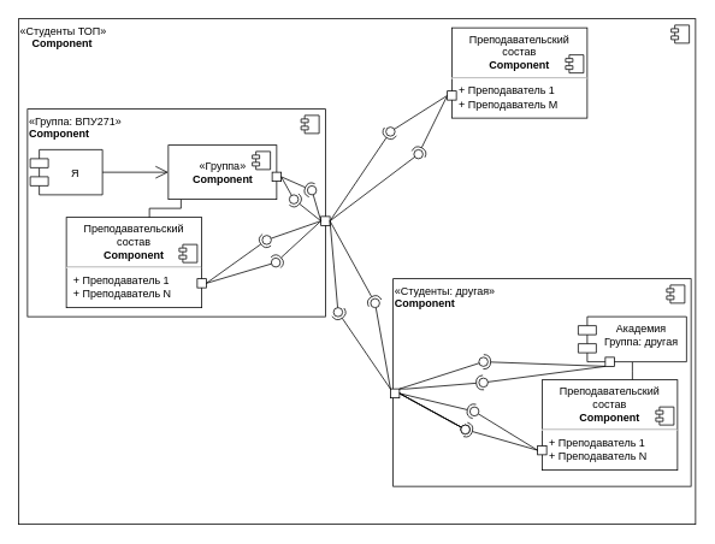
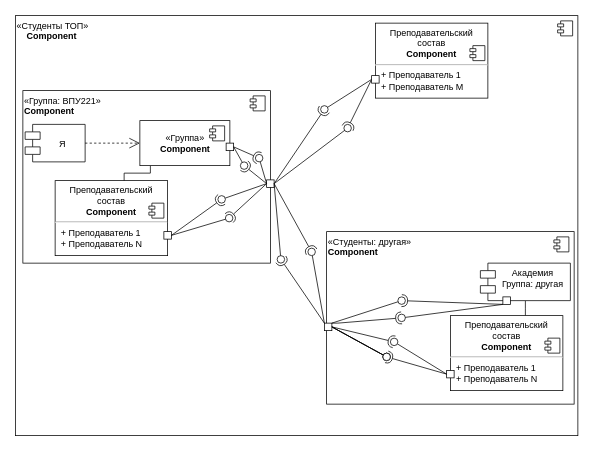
  <mxCell id="0" />
  <mxCell id="1" parent="0" />
  <mxCell id="2" value="«Студенты ТОП»&lt;br&gt;&lt;b&gt;&amp;nbsp; &amp;nbsp; Component&lt;/b&gt;" style="html=1;dropTarget=0;verticalAlign=top;align=left;" parent="1" vertex="1"><mxGeometry x="20" y="20" width="750" height="560" as="geometry" /></mxCell>
  <mxCell id="3" value="" style="shape=module;jettyWidth=8;jettyHeight=4;" parent="2" vertex="1"><mxGeometry x="1" width="20" height="20" relative="1" as="geometry"><mxPoint x="-27" y="7" as="offset" /></mxGeometry></mxCell>
- <mxCell id="4" value="«Группа: ВПУ271»&lt;br&gt;&lt;b&gt;Component&lt;/b&gt;" style="html=1;dropTarget=0;verticalAlign=top;align=left;" parent="1" vertex="1"><mxGeometry x="30" y="120" width="330" height="230" as="geometry" /></mxCell>
+ <mxCell id="4" value="«Группа: ВПУ221»&lt;br&gt;&lt;b&gt;Component&lt;/b&gt;" style="html=1;dropTarget=0;verticalAlign=top;align=left;" parent="1" vertex="1"><mxGeometry x="30" y="120" width="330" height="230" as="geometry" /></mxCell>
  <mxCell id="5" value="" style="shape=module;jettyWidth=8;jettyHeight=4;" parent="4" vertex="1"><mxGeometry x="1" width="20" height="20" relative="1" as="geometry"><mxPoint x="-27" y="7" as="offset" /></mxGeometry></mxCell>
  <mxCell id="6" value="Я" style="shape=module;align=center;spacingLeft=20;align=center;verticalAlign=middle;" parent="1" vertex="1"><mxGeometry x="33" y="165" width="80" height="50" as="geometry" /></mxCell>
  <mxCell id="7" value="«Студенты: другая»&lt;br&gt;&lt;b&gt;Component&lt;/b&gt;" style="html=1;dropTarget=0;verticalAlign=top;align=left;" parent="1" vertex="1"><mxGeometry x="435" y="308" width="330" height="230" as="geometry" /></mxCell>
  <mxCell id="8" value="" style="shape=module;jettyWidth=8;jettyHeight=4;" parent="7" vertex="1"><mxGeometry x="1" width="20" height="20" relative="1" as="geometry"><mxPoint x="-27" y="7" as="offset" /></mxGeometry></mxCell>
  <mxCell id="9" value="&lt;p style=&quot;margin:0px;margin-top:6px;text-align:center;&quot;&gt;Преподавательский &lt;br&gt;состав&lt;br&gt;&lt;b style=&quot;background-color: initial;&quot;&gt;Component&lt;/b&gt;&lt;/p&gt;&lt;hr&gt;&lt;p style=&quot;margin:0px;margin-left:8px;&quot;&gt;+ Преподаватель 1&amp;nbsp;&lt;br&gt;+ Преподаватель N&lt;/p&gt;" style="align=left;overflow=fill;html=1;dropTarget=0;" parent="1" vertex="1"><mxGeometry x="73" y="240" width="150" height="100" as="geometry" /></mxCell>
  <mxCell id="10" value="" style="shape=component;jettyWidth=8;jettyHeight=4;" parent="9" vertex="1"><mxGeometry x="1" width="20" height="20" relative="1" as="geometry"><mxPoint x="-25" y="30" as="offset" /></mxGeometry></mxCell>
  <mxCell id="11" style="edgeStyle=orthogonalEdgeStyle;rounded=0;orthogonalLoop=1;jettySize=auto;html=1;endArrow=none;endFill=0;" parent="1" source="12" target="13" edge="1"><mxGeometry relative="1" as="geometry"><Array as="points"><mxPoint x="700" y="410" /><mxPoint x="700" y="410" /></Array></mxGeometry></mxCell>
  <mxCell id="12" value="Академия&#10;Группа: другая" style="shape=module;align=left;spacingLeft=20;align=center;verticalAlign=top;" parent="1" vertex="1"><mxGeometry x="640" y="350" width="120" height="50" as="geometry" /></mxCell>
  <mxCell id="13" value="&lt;p style=&quot;margin:0px;margin-top:6px;text-align:center;&quot;&gt;Преподавательский&lt;br style=&quot;border-color: var(--border-color);&quot;&gt;состав&lt;br style=&quot;border-color: var(--border-color);&quot;&gt;&lt;b style=&quot;border-color: var(--border-color); background-color: initial;&quot;&gt;Component&lt;/b&gt;&lt;br&gt;&lt;/p&gt;&lt;hr&gt;&lt;p style=&quot;margin:0px;margin-left:8px;&quot;&gt;+ Преподаватель 1&amp;nbsp;&lt;br&gt;+ Преподаватель N&lt;/p&gt;" style="align=left;overflow=fill;html=1;dropTarget=0;" parent="1" vertex="1"><mxGeometry x="600" y="420" width="150" height="100" as="geometry" /></mxCell>
  <mxCell id="14" value="" style="shape=component;jettyWidth=8;jettyHeight=4;" parent="13" vertex="1"><mxGeometry x="1" width="20" height="20" relative="1" as="geometry"><mxPoint x="-24" y="30" as="offset" /></mxGeometry></mxCell>
  <mxCell id="15" value="" style="rounded=0;whiteSpace=wrap;html=1;" parent="1" vertex="1"><mxGeometry x="432" y="430" width="10" height="10" as="geometry" /></mxCell>
  <mxCell id="16" value="" style="rounded=0;whiteSpace=wrap;html=1;" parent="1" vertex="1"><mxGeometry x="595" y="493" width="10" height="10" as="geometry" /></mxCell>
  <mxCell id="17" value="" style="rounded=0;whiteSpace=wrap;html=1;" parent="1" vertex="1"><mxGeometry x="218" y="308" width="10" height="10" as="geometry" /></mxCell>
  <mxCell id="18" value="" style="rounded=0;whiteSpace=wrap;html=1;" parent="1" vertex="1"><mxGeometry x="355" y="239" width="10" height="10" as="geometry" /></mxCell>
  <mxCell id="19" value="&lt;p style=&quot;margin:0px;margin-top:6px;text-align:center;&quot;&gt;Преподавательский&lt;br style=&quot;border-color: var(--border-color);&quot;&gt;состав&lt;br style=&quot;border-color: var(--border-color);&quot;&gt;&lt;b style=&quot;border-color: var(--border-color); background-color: initial;&quot;&gt;Component&lt;/b&gt;&lt;br&gt;&lt;/p&gt;&lt;hr&gt;&lt;p style=&quot;margin:0px;margin-left:8px;&quot;&gt;+ Преподаватель 1&amp;nbsp;&lt;br&gt;+ Преподаватель M&lt;/p&gt;" style="align=left;overflow=fill;html=1;dropTarget=0;" parent="1" vertex="1"><mxGeometry x="500" y="30" width="150" height="100" as="geometry" /></mxCell>
  <mxCell id="20" value="" style="shape=component;jettyWidth=8;jettyHeight=4;" parent="19" vertex="1"><mxGeometry x="1" width="20" height="20" relative="1" as="geometry"><mxPoint x="-24" y="30" as="offset" /></mxGeometry></mxCell>
  <mxCell id="21" value="" style="rounded=0;orthogonalLoop=1;jettySize=auto;html=1;endArrow=none;endFill=0;sketch=0;sourcePerimeterSpacing=0;targetPerimeterSpacing=0;exitX=0;exitY=0.5;exitDx=0;exitDy=0;" parent="1" source="16" target="23" edge="1"><mxGeometry relative="1" as="geometry"><mxPoint x="500" y="488" as="sourcePoint" /></mxGeometry></mxCell>
  <mxCell id="22" value="" style="rounded=0;orthogonalLoop=1;jettySize=auto;html=1;endArrow=halfCircle;endFill=0;entryX=0.5;entryY=0.5;endSize=6;strokeWidth=1;sketch=0;exitX=1;exitY=0.5;exitDx=0;exitDy=0;" parent="1" source="15" target="23" edge="1"><mxGeometry relative="1" as="geometry"><mxPoint x="540" y="488" as="sourcePoint" /></mxGeometry></mxCell>
  <mxCell id="23" value="" style="ellipse;whiteSpace=wrap;html=1;align=center;aspect=fixed;resizable=0;points=[];outlineConnect=0;sketch=0;" parent="1" vertex="1"><mxGeometry x="520" y="450" width="10" height="10" as="geometry" /></mxCell>
  <mxCell id="24" value="" style="rounded=0;orthogonalLoop=1;jettySize=auto;html=1;endArrow=none;endFill=0;sketch=0;sourcePerimeterSpacing=0;targetPerimeterSpacing=0;exitX=1;exitY=0.5;exitDx=0;exitDy=0;" parent="1" source="15" target="26" edge="1"><mxGeometry relative="1" as="geometry"><mxPoint x="490" y="488" as="sourcePoint" /></mxGeometry></mxCell>
  <mxCell id="25" value="" style="rounded=0;orthogonalLoop=1;jettySize=auto;html=1;endArrow=halfCircle;endFill=0;entryX=0.5;entryY=0.5;endSize=6;strokeWidth=1;sketch=0;exitX=0;exitY=0.5;exitDx=0;exitDy=0;" parent="1" source="16" target="26" edge="1"><mxGeometry relative="1" as="geometry"><mxPoint x="530" y="488" as="sourcePoint" /></mxGeometry></mxCell>
  <mxCell id="26" value="" style="ellipse;whiteSpace=wrap;html=1;align=center;aspect=fixed;resizable=0;points=[];outlineConnect=0;sketch=0;" parent="1" vertex="1"><mxGeometry x="510" y="470" width="10" height="10" as="geometry" /></mxCell>
  <mxCell id="27" value="" style="ellipse;whiteSpace=wrap;html=1;align=center;aspect=fixed;resizable=0;points=[];outlineConnect=0;sketch=0;" parent="1" vertex="1"><mxGeometry x="510" y="470" width="10" height="10" as="geometry" /></mxCell>
  <mxCell id="28" value="" style="rounded=0;orthogonalLoop=1;jettySize=auto;html=1;endArrow=none;endFill=0;sketch=0;sourcePerimeterSpacing=0;targetPerimeterSpacing=0;exitX=1;exitY=0.5;exitDx=0;exitDy=0;" parent="1" target="27" edge="1"><mxGeometry relative="1" as="geometry"><mxPoint x="442" y="435" as="sourcePoint" /></mxGeometry></mxCell>
  <mxCell id="29" value="" style="ellipse;whiteSpace=wrap;html=1;align=center;aspect=fixed;resizable=0;points=[];outlineConnect=0;sketch=0;" parent="1" vertex="1"><mxGeometry x="510" y="470" width="10" height="10" as="geometry" /></mxCell>
  <mxCell id="30" value="" style="rounded=0;orthogonalLoop=1;jettySize=auto;html=1;endArrow=none;endFill=0;sketch=0;sourcePerimeterSpacing=0;targetPerimeterSpacing=0;exitX=1;exitY=0.5;exitDx=0;exitDy=0;" parent="1" target="29" edge="1"><mxGeometry relative="1" as="geometry"><mxPoint x="442" y="435" as="sourcePoint" /></mxGeometry></mxCell>
  <mxCell id="31" value="" style="rounded=0;orthogonalLoop=1;jettySize=auto;html=1;endArrow=none;endFill=0;sketch=0;sourcePerimeterSpacing=0;targetPerimeterSpacing=0;exitX=0;exitY=0;exitDx=0;exitDy=0;" parent="1" source="15" target="33" edge="1"><mxGeometry relative="1" as="geometry"><mxPoint x="430" y="430" as="sourcePoint" /></mxGeometry></mxCell>
  <mxCell id="32" value="" style="rounded=0;orthogonalLoop=1;jettySize=auto;html=1;endArrow=halfCircle;endFill=0;entryX=0.5;entryY=0.5;endSize=6;strokeWidth=1;sketch=0;exitX=1;exitY=0.5;exitDx=0;exitDy=0;" parent="1" source="18" target="33" edge="1"><mxGeometry relative="1" as="geometry"><mxPoint x="377" y="268.5" as="sourcePoint" /></mxGeometry></mxCell>
  <mxCell id="33" value="" style="ellipse;whiteSpace=wrap;html=1;align=center;aspect=fixed;resizable=0;points=[];outlineConnect=0;sketch=0;" parent="1" vertex="1"><mxGeometry x="410" y="330" width="10" height="10" as="geometry" /></mxCell>
  <mxCell id="34" value="" style="rounded=0;orthogonalLoop=1;jettySize=auto;html=1;endArrow=halfCircle;endFill=0;endSize=6;strokeWidth=1;sketch=0;exitX=0;exitY=0;exitDx=0;exitDy=0;" parent="1" source="15" edge="1"><mxGeometry relative="1" as="geometry"><mxPoint x="436" y="430" as="sourcePoint" /><mxPoint x="374" y="345" as="targetPoint" /></mxGeometry></mxCell>
  <mxCell id="35" value="" style="ellipse;whiteSpace=wrap;html=1;align=center;aspect=fixed;resizable=0;points=[];outlineConnect=0;sketch=0;" parent="1" vertex="1"><mxGeometry x="369" y="340" width="10" height="10" as="geometry" /></mxCell>
  <mxCell id="36" value="" style="rounded=0;orthogonalLoop=1;jettySize=auto;html=1;endArrow=none;endFill=0;sketch=0;sourcePerimeterSpacing=0;targetPerimeterSpacing=0;exitX=1;exitY=0.5;exitDx=0;exitDy=0;" parent="1" source="18" target="35" edge="1"><mxGeometry relative="1" as="geometry"><mxPoint x="377" y="268.5" as="sourcePoint" /></mxGeometry></mxCell>
  <mxCell id="37" value="" style="rounded=0;orthogonalLoop=1;jettySize=auto;html=1;endArrow=none;endFill=0;sketch=0;sourcePerimeterSpacing=0;targetPerimeterSpacing=0;exitX=0;exitY=0.5;exitDx=0;exitDy=0;" parent="1" source="18" target="39" edge="1"><mxGeometry relative="1" as="geometry"><mxPoint x="403" y="350" as="sourcePoint" /></mxGeometry></mxCell>
  <mxCell id="38" value="" style="rounded=0;orthogonalLoop=1;jettySize=auto;html=1;endArrow=halfCircle;endFill=0;entryX=0.5;entryY=0.5;endSize=6;strokeWidth=1;sketch=0;exitX=1;exitY=0.5;exitDx=0;exitDy=0;" parent="1" source="17" target="39" edge="1"><mxGeometry relative="1" as="geometry"><mxPoint x="250" y="310" as="sourcePoint" /></mxGeometry></mxCell>
  <mxCell id="39" value="" style="ellipse;whiteSpace=wrap;html=1;align=center;aspect=fixed;resizable=0;points=[];outlineConnect=0;sketch=0;" parent="1" vertex="1"><mxGeometry x="290" y="260" width="10" height="10" as="geometry" /></mxCell>
  <mxCell id="40" value="" style="rounded=0;orthogonalLoop=1;jettySize=auto;html=1;endArrow=halfCircle;endFill=0;endSize=6;strokeWidth=1;sketch=0;exitX=0;exitY=0.5;exitDx=0;exitDy=0;" parent="1" source="18" target="41" edge="1"><mxGeometry relative="1" as="geometry"><mxPoint x="403" y="350" as="sourcePoint" /><mxPoint x="323" y="327" as="targetPoint" /><Array as="points"><mxPoint x="305" y="290" /></Array></mxGeometry></mxCell>
  <mxCell id="41" value="" style="ellipse;whiteSpace=wrap;html=1;align=center;aspect=fixed;resizable=0;points=[];outlineConnect=0;sketch=0;" parent="1" vertex="1"><mxGeometry x="300" y="285" width="10" height="10" as="geometry" /></mxCell>
  <mxCell id="42" value="" style="rounded=0;orthogonalLoop=1;jettySize=auto;html=1;endArrow=none;endFill=0;sketch=0;sourcePerimeterSpacing=0;targetPerimeterSpacing=0;exitX=1;exitY=0.5;exitDx=0;exitDy=0;" parent="1" source="17" target="41" edge="1"><mxGeometry relative="1" as="geometry"><mxPoint x="250" y="287" as="sourcePoint" /></mxGeometry></mxCell>
  <mxCell id="43" value="" style="rounded=0;orthogonalLoop=1;jettySize=auto;html=1;endArrow=none;endFill=0;sketch=0;sourcePerimeterSpacing=0;targetPerimeterSpacing=0;exitX=0;exitY=0.5;exitDx=0;exitDy=0;" parent="1" source="49" target="45" edge="1"><mxGeometry relative="1" as="geometry"><mxPoint x="543" y="193" as="sourcePoint" /></mxGeometry></mxCell>
  <mxCell id="44" value="" style="rounded=0;orthogonalLoop=1;jettySize=auto;html=1;endArrow=halfCircle;endFill=0;entryX=0.5;entryY=0.5;endSize=6;strokeWidth=1;sketch=0;exitX=1;exitY=0.5;exitDx=0;exitDy=0;" parent="1" source="18" target="45" edge="1"><mxGeometry relative="1" as="geometry"><mxPoint x="390" y="130" as="sourcePoint" /></mxGeometry></mxCell>
  <mxCell id="45" value="" style="ellipse;whiteSpace=wrap;html=1;align=center;aspect=fixed;resizable=0;points=[];outlineConnect=0;sketch=0;" parent="1" vertex="1"><mxGeometry x="427" y="140" width="10" height="10" as="geometry" /></mxCell>
  <mxCell id="46" value="" style="rounded=0;orthogonalLoop=1;jettySize=auto;html=1;endArrow=halfCircle;endFill=0;entryX=0.5;entryY=0.5;endSize=6;strokeWidth=1;sketch=0;exitX=0;exitY=0.5;exitDx=0;exitDy=0;" parent="1" source="49" edge="1"><mxGeometry relative="1" as="geometry"><mxPoint x="543" y="193" as="sourcePoint" /><mxPoint x="463" y="170" as="targetPoint" /></mxGeometry></mxCell>
  <mxCell id="47" value="" style="ellipse;whiteSpace=wrap;html=1;align=center;aspect=fixed;resizable=0;points=[];outlineConnect=0;sketch=0;" parent="1" vertex="1"><mxGeometry x="458" y="165" width="10" height="10" as="geometry" /></mxCell>
  <mxCell id="48" value="" style="rounded=0;orthogonalLoop=1;jettySize=auto;html=1;endArrow=none;endFill=0;sketch=0;sourcePerimeterSpacing=0;targetPerimeterSpacing=0;exitX=1;exitY=0.5;exitDx=0;exitDy=0;" parent="1" source="18" target="47" edge="1"><mxGeometry relative="1" as="geometry"><mxPoint x="390" y="130" as="sourcePoint" /></mxGeometry></mxCell>
  <mxCell id="49" value="" style="rounded=0;whiteSpace=wrap;html=1;" parent="1" vertex="1"><mxGeometry x="495" y="100" width="10" height="10" as="geometry" /></mxCell>
  <mxCell id="50" style="edgeStyle=orthogonalEdgeStyle;rounded=0;orthogonalLoop=1;jettySize=auto;html=1;endArrow=none;endFill=0;" parent="1" source="51" target="9" edge="1"><mxGeometry relative="1" as="geometry"><Array as="points"><mxPoint x="200" y="230" /><mxPoint x="165" y="230" /></Array></mxGeometry></mxCell>
  <mxCell id="51" value="«Группа»&lt;br&gt;&lt;b&gt;Component&lt;/b&gt;" style="html=1;dropTarget=0;" parent="1" vertex="1"><mxGeometry x="186" y="160" width="120" height="60" as="geometry" /></mxCell>
  <mxCell id="52" value="" style="shape=module;jettyWidth=8;jettyHeight=4;" parent="51" vertex="1"><mxGeometry x="1" width="20" height="20" relative="1" as="geometry"><mxPoint x="-27" y="7" as="offset" /></mxGeometry></mxCell>
- <mxCell id="53" value="" style="endArrow=open;endSize=12;dashed=0;html=1;rounded=0;" parent="1" source="6" target="51" edge="1"><mxGeometry x="-0.2" width="160" relative="1" as="geometry"><mxPoint x="190" y="280" as="sourcePoint" /><mxPoint x="350" y="280" as="targetPoint" /><mxPoint as="offset" /></mxGeometry></mxCell>
+ <mxCell id="53" value="" style="endArrow=open;endSize=12;dashed=1;html=1;rounded=0;" parent="1" source="6" target="51" edge="1"><mxGeometry x="-0.2" width="160" relative="1" as="geometry"><mxPoint x="190" y="280" as="sourcePoint" /><mxPoint x="350" y="280" as="targetPoint" /><mxPoint as="offset" /></mxGeometry></mxCell>
  <mxCell id="54" value="" style="rounded=0;whiteSpace=wrap;html=1;" parent="1" vertex="1"><mxGeometry x="301" y="190" width="10" height="10" as="geometry" /></mxCell>
  <mxCell id="55" value="" style="rounded=0;orthogonalLoop=1;jettySize=auto;html=1;endArrow=none;endFill=0;sketch=0;sourcePerimeterSpacing=0;targetPerimeterSpacing=0;exitX=0;exitY=0.5;exitDx=0;exitDy=0;" parent="1" source="18" target="57" edge="1"><mxGeometry relative="1" as="geometry"><mxPoint x="365" y="254" as="sourcePoint" /></mxGeometry></mxCell>
  <mxCell id="56" value="" style="rounded=0;orthogonalLoop=1;jettySize=auto;html=1;endArrow=halfCircle;endFill=0;entryX=0.5;entryY=0.5;endSize=6;strokeWidth=1;sketch=0;exitX=1;exitY=0.5;exitDx=0;exitDy=0;" parent="1" source="54" target="57" edge="1"><mxGeometry relative="1" as="geometry"><mxPoint x="260" y="320" as="sourcePoint" /></mxGeometry></mxCell>
  <mxCell id="57" value="" style="ellipse;whiteSpace=wrap;html=1;align=center;aspect=fixed;resizable=0;points=[];outlineConnect=0;sketch=0;" parent="1" vertex="1"><mxGeometry x="340" y="205" width="10" height="10" as="geometry" /></mxCell>
  <mxCell id="58" value="" style="rounded=0;orthogonalLoop=1;jettySize=auto;html=1;endArrow=halfCircle;endFill=0;endSize=6;strokeWidth=1;sketch=0;exitX=0;exitY=0.5;exitDx=0;exitDy=0;" parent="1" source="18" target="59" edge="1"><mxGeometry relative="1" as="geometry"><mxPoint x="365" y="254" as="sourcePoint" /><mxPoint x="333" y="337" as="targetPoint" /><Array as="points"><mxPoint x="325" y="220" /></Array></mxGeometry></mxCell>
  <mxCell id="59" value="" style="ellipse;whiteSpace=wrap;html=1;align=center;aspect=fixed;resizable=0;points=[];outlineConnect=0;sketch=0;" parent="1" vertex="1"><mxGeometry x="320" y="215" width="10" height="10" as="geometry" /></mxCell>
  <mxCell id="60" value="" style="rounded=0;orthogonalLoop=1;jettySize=auto;html=1;endArrow=none;endFill=0;sketch=0;sourcePerimeterSpacing=0;targetPerimeterSpacing=0;exitX=1;exitY=0.5;exitDx=0;exitDy=0;" parent="1" source="54" target="59" edge="1"><mxGeometry relative="1" as="geometry"><mxPoint x="260" y="297" as="sourcePoint" /></mxGeometry></mxCell>
  <mxCell id="61" value="" style="rounded=0;whiteSpace=wrap;html=1;" parent="1" vertex="1"><mxGeometry x="670" y="395" width="10" height="10" as="geometry" /></mxCell>
  <mxCell id="62" value="" style="rounded=0;orthogonalLoop=1;jettySize=auto;html=1;endArrow=none;endFill=0;sketch=0;sourcePerimeterSpacing=0;targetPerimeterSpacing=0;exitX=1;exitY=0;exitDx=0;exitDy=0;" parent="1" source="15" target="64" edge="1"><mxGeometry relative="1" as="geometry"><mxPoint x="554" y="404" as="sourcePoint" /></mxGeometry></mxCell>
  <mxCell id="63" value="" style="rounded=0;orthogonalLoop=1;jettySize=auto;html=1;endArrow=halfCircle;endFill=0;entryX=0.5;entryY=0.5;endSize=6;strokeWidth=1;sketch=0;exitX=0;exitY=1;exitDx=0;exitDy=0;" parent="1" source="61" target="64" edge="1"><mxGeometry relative="1" as="geometry"><mxPoint x="459" y="480" as="sourcePoint" /></mxGeometry></mxCell>
  <mxCell id="64" value="" style="ellipse;whiteSpace=wrap;html=1;align=center;aspect=fixed;resizable=0;points=[];outlineConnect=0;sketch=0;" parent="1" vertex="1"><mxGeometry x="530" y="395" width="10" height="10" as="geometry" /></mxCell>
  <mxCell id="65" value="" style="rounded=0;orthogonalLoop=1;jettySize=auto;html=1;endArrow=halfCircle;endFill=0;endSize=6;strokeWidth=1;sketch=0;exitX=1;exitY=0;exitDx=0;exitDy=0;" parent="1" source="15" target="66" edge="1"><mxGeometry relative="1" as="geometry"><mxPoint x="554" y="404" as="sourcePoint" /><mxPoint x="532" y="497" as="targetPoint" /><Array as="points"><mxPoint x="450" y="430" /><mxPoint x="535" y="423" /></Array></mxGeometry></mxCell>
  <mxCell id="66" value="" style="ellipse;whiteSpace=wrap;html=1;align=center;aspect=fixed;resizable=0;points=[];outlineConnect=0;sketch=0;" parent="1" vertex="1"><mxGeometry x="530" y="418" width="10" height="10" as="geometry" /></mxCell>
  <mxCell id="67" value="" style="rounded=0;orthogonalLoop=1;jettySize=auto;html=1;endArrow=none;endFill=0;sketch=0;sourcePerimeterSpacing=0;targetPerimeterSpacing=0;exitX=0;exitY=1;exitDx=0;exitDy=0;" parent="1" source="61" target="66" edge="1"><mxGeometry relative="1" as="geometry"><mxPoint x="459" y="457" as="sourcePoint" /></mxGeometry></mxCell>
